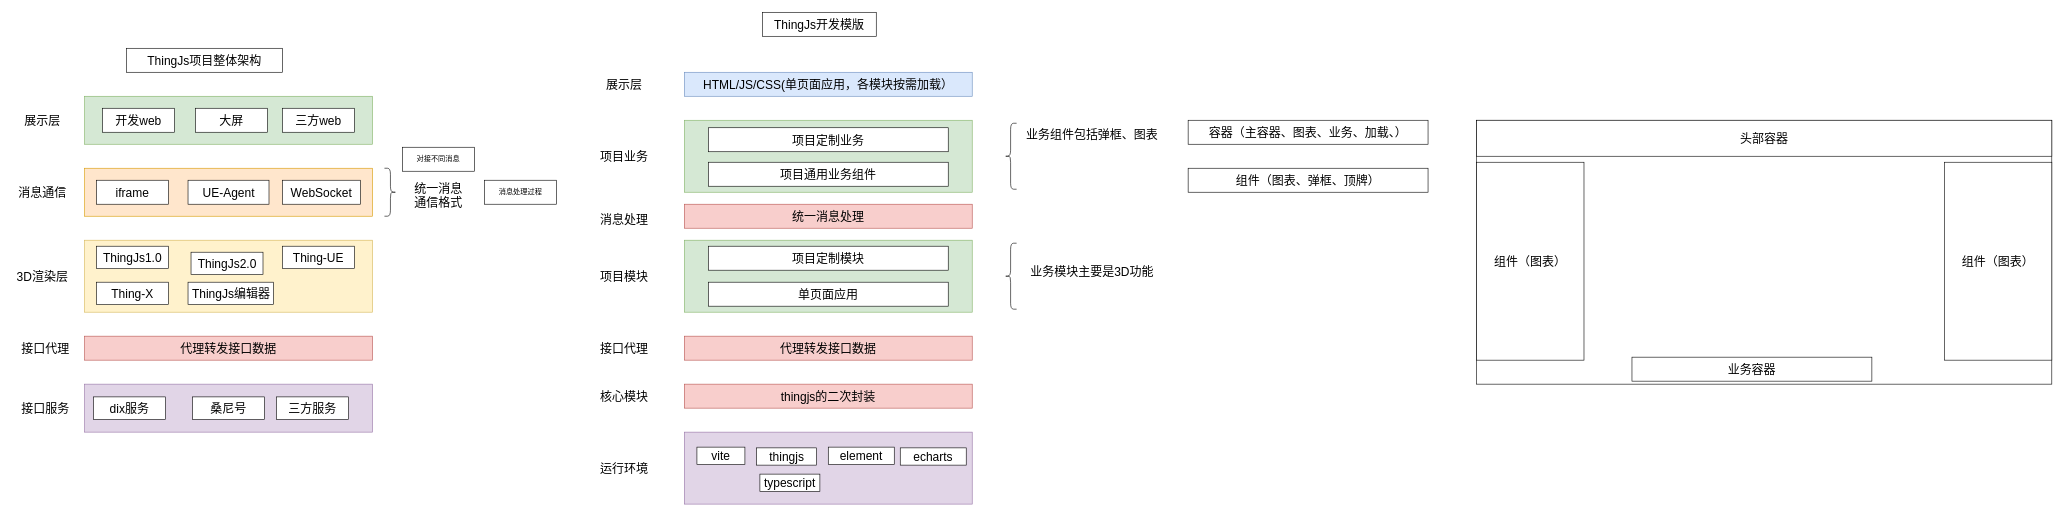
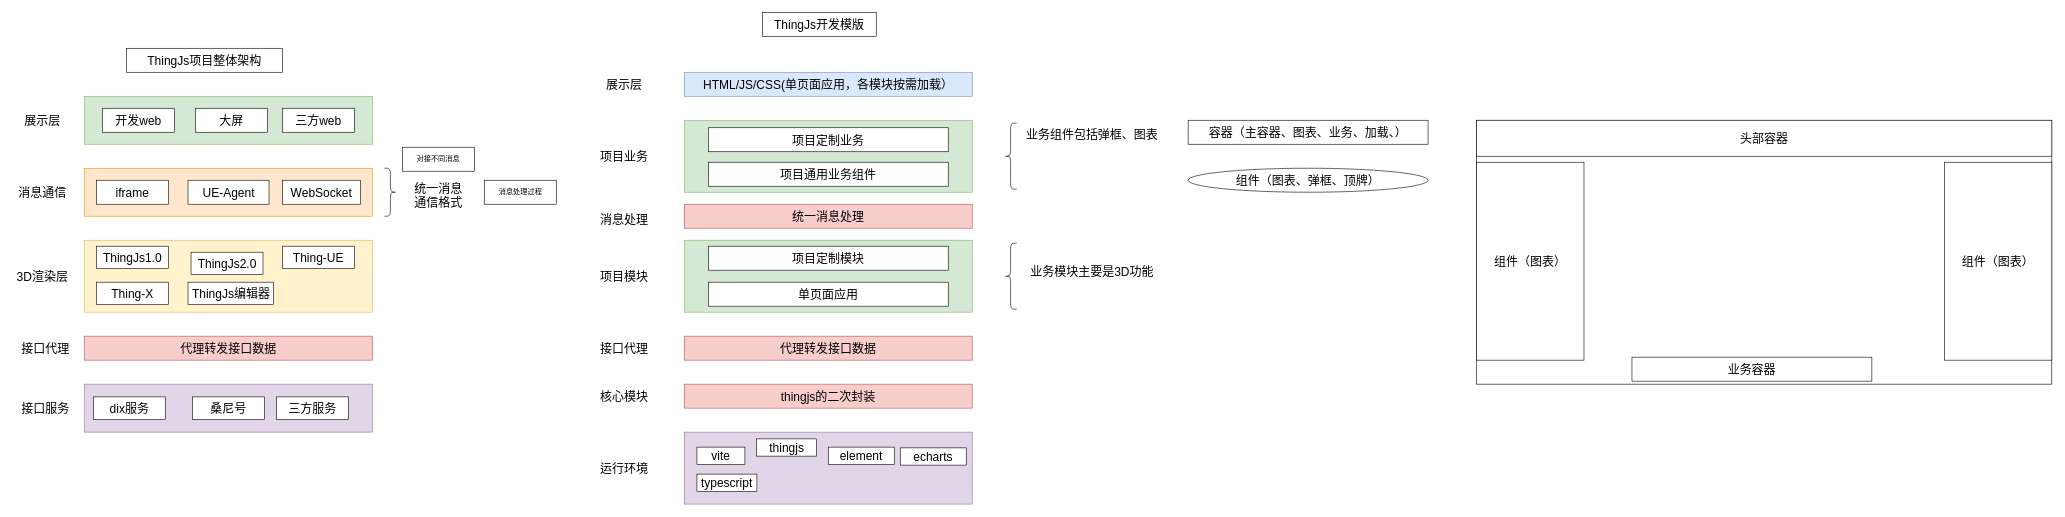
  <mxCell id="0" />
  <mxCell id="1" parent="0" />
  <mxCell id="2" value="" style="rounded=0;whiteSpace=wrap;html=1;fontSize=20;fillColor=#d5e8d4;strokeColor=#82b366;" vertex="1" parent="1"><mxGeometry x="1140" y="200" width="480" height="120" as="geometry" /></mxCell>
  <mxCell id="3" value="" style="rounded=0;whiteSpace=wrap;html=1;fontSize=20;fillColor=#d5e8d4;strokeColor=#82b366;" vertex="1" parent="1"><mxGeometry x="140" y="160" width="480" height="80" as="geometry" /></mxCell>
  <mxCell id="4" value="" style="rounded=0;whiteSpace=wrap;html=1;fontSize=20;fillColor=#ffe6cc;strokeColor=#d79b00;" vertex="1" parent="1"><mxGeometry x="140" y="280" width="480" height="80" as="geometry" /></mxCell>
  <mxCell id="5" value="开发web" style="rounded=0;whiteSpace=wrap;html=1;fontSize=20;" vertex="1" parent="1"><mxGeometry x="170" y="180" width="120" height="40" as="geometry" /></mxCell>
  <mxCell id="6" value="展示层" style="text;html=1;strokeColor=none;fillColor=none;align=center;verticalAlign=middle;whiteSpace=wrap;rounded=0;fontSize=20;" vertex="1" parent="1"><mxGeometry x="20" y="185" width="100" height="30" as="geometry" /></mxCell>
  <mxCell id="7" value="3D渲染层" style="text;html=1;strokeColor=none;fillColor=none;align=center;verticalAlign=middle;whiteSpace=wrap;rounded=0;fontSize=20;" vertex="1" parent="1"><mxGeometry x="20" y="445" width="100" height="30" as="geometry" /></mxCell>
  <mxCell id="8" value="接口代理" style="text;html=1;strokeColor=none;fillColor=none;align=center;verticalAlign=middle;whiteSpace=wrap;rounded=0;fontSize=20;" vertex="1" parent="1"><mxGeometry x="20" y="565" width="110" height="30" as="geometry" /></mxCell>
  <mxCell id="9" value="大屏" style="rounded=0;whiteSpace=wrap;html=1;fontSize=20;" vertex="1" parent="1"><mxGeometry x="325" y="180" width="120" height="40" as="geometry" /></mxCell>
  <mxCell id="10" value="三方web" style="rounded=0;whiteSpace=wrap;html=1;fontSize=20;" vertex="1" parent="1"><mxGeometry x="470" y="180" width="120" height="40" as="geometry" /></mxCell>
  <mxCell id="11" value="iframe" style="rounded=0;whiteSpace=wrap;html=1;fontSize=20;" vertex="1" parent="1"><mxGeometry x="160" y="300" width="120" height="40" as="geometry" /></mxCell>
  <mxCell id="12" value="UE-Agent" style="rounded=0;whiteSpace=wrap;html=1;fontSize=20;" vertex="1" parent="1"><mxGeometry x="312.5" y="300" width="135" height="40" as="geometry" /></mxCell>
  <mxCell id="13" value="" style="rounded=0;whiteSpace=wrap;html=1;fontSize=20;fillColor=#fff2cc;strokeColor=#d6b656;" vertex="1" parent="1"><mxGeometry x="140" y="400" width="480" height="120" as="geometry" /></mxCell>
  <mxCell id="14" value="消息通信" style="text;html=1;strokeColor=none;fillColor=none;align=center;verticalAlign=middle;whiteSpace=wrap;rounded=0;fontSize=20;" vertex="1" parent="1"><mxGeometry x="20" y="305" width="100" height="30" as="geometry" /></mxCell>
  <mxCell id="15" value="ThingJs1.0" style="rounded=0;whiteSpace=wrap;html=1;fontSize=20;" vertex="1" parent="1"><mxGeometry x="160" y="410" width="120" height="37.5" as="geometry" /></mxCell>
  <mxCell id="16" value="ThingJs2.0" style="rounded=0;whiteSpace=wrap;html=1;fontSize=20;" vertex="1" parent="1"><mxGeometry x="317.5" y="420" width="120" height="37.5" as="geometry" /></mxCell>
  <mxCell id="17" value="Thing-UE" style="rounded=0;whiteSpace=wrap;html=1;fontSize=20;" vertex="1" parent="1"><mxGeometry x="470" y="410" width="120" height="37.5" as="geometry" /></mxCell>
  <mxCell id="18" value="" style="shape=curlyBracket;whiteSpace=wrap;html=1;rounded=1;flipH=1;labelPosition=right;verticalLabelPosition=middle;align=left;verticalAlign=middle;" vertex="1" parent="1"><mxGeometry x="640" y="280" width="20" height="80" as="geometry" /></mxCell>
  <mxCell id="19" value="统一消息&lt;br&gt;通信格式" style="text;html=1;strokeColor=none;fillColor=none;align=center;verticalAlign=middle;whiteSpace=wrap;rounded=0;fontSize=20;" vertex="1" parent="1"><mxGeometry x="670" y="295" width="120" height="60" as="geometry" /></mxCell>
  <mxCell id="20" value="接口服务" style="text;html=1;strokeColor=none;fillColor=none;align=center;verticalAlign=middle;whiteSpace=wrap;rounded=0;fontSize=20;" vertex="1" parent="1"><mxGeometry x="20" y="665" width="110" height="30" as="geometry" /></mxCell>
  <mxCell id="21" value="" style="rounded=0;whiteSpace=wrap;html=1;fontSize=20;fillColor=#e1d5e7;strokeColor=#9673a6;" vertex="1" parent="1"><mxGeometry x="140" y="640" width="480" height="80" as="geometry" /></mxCell>
  <mxCell id="22" value="dix服务" style="rounded=0;whiteSpace=wrap;html=1;fontSize=20;" vertex="1" parent="1"><mxGeometry x="155" y="661.25" width="120" height="37.5" as="geometry" /></mxCell>
  <mxCell id="23" value="桑尼号" style="rounded=0;whiteSpace=wrap;html=1;fontSize=20;" vertex="1" parent="1"><mxGeometry x="320" y="661.25" width="120" height="37.5" as="geometry" /></mxCell>
  <mxCell id="24" value="三方服务" style="rounded=0;whiteSpace=wrap;html=1;fontSize=20;" vertex="1" parent="1"><mxGeometry x="460" y="661.25" width="120" height="37.5" as="geometry" /></mxCell>
  <mxCell id="25" value="代理转发接口数据" style="rounded=0;whiteSpace=wrap;html=1;fontSize=20;fillColor=#f8cecc;strokeColor=#b85450;" vertex="1" parent="1"><mxGeometry x="140" y="560" width="480" height="40" as="geometry" /></mxCell>
  <mxCell id="26" value="WebSocket" style="rounded=0;whiteSpace=wrap;html=1;fontSize=20;" vertex="1" parent="1"><mxGeometry x="470" y="300" width="130" height="40" as="geometry" /></mxCell>
  <mxCell id="27" value="ThingJs开发模版" style="rounded=0;whiteSpace=wrap;html=1;fontSize=20;" vertex="1" parent="1"><mxGeometry x="1270" y="20" width="190" height="40" as="geometry" /></mxCell>
  <mxCell id="28" value="项目定制业务" style="rounded=0;whiteSpace=wrap;html=1;fontSize=20;" vertex="1" parent="1"><mxGeometry x="1180" y="212.5" width="400" height="40" as="geometry" /></mxCell>
  <mxCell id="29" value="项目通用业务组件" style="rounded=0;whiteSpace=wrap;html=1;fontSize=20;" vertex="1" parent="1"><mxGeometry x="1180" y="270" width="400" height="40" as="geometry" /></mxCell>
  <mxCell id="30" value="消息处理" style="text;html=1;strokeColor=none;fillColor=none;align=center;verticalAlign=middle;whiteSpace=wrap;rounded=0;fontSize=20;" vertex="1" parent="1"><mxGeometry x="980" y="350" width="120" height="30" as="geometry" /></mxCell>
  <mxCell id="31" value="核心模块" style="text;html=1;strokeColor=none;fillColor=none;align=center;verticalAlign=middle;whiteSpace=wrap;rounded=0;fontSize=20;" vertex="1" parent="1"><mxGeometry x="980" y="645" width="120" height="30" as="geometry" /></mxCell>
  <mxCell id="32" value="运行环境" style="text;html=1;strokeColor=none;fillColor=none;align=center;verticalAlign=middle;whiteSpace=wrap;rounded=0;fontSize=20;" vertex="1" parent="1"><mxGeometry x="980" y="760" width="120" height="40" as="geometry" /></mxCell>
  <mxCell id="33" value="项目业务" style="text;html=1;strokeColor=none;fillColor=none;align=center;verticalAlign=middle;whiteSpace=wrap;rounded=0;fontSize=20;" vertex="1" parent="1"><mxGeometry x="980" y="240" width="120" height="40" as="geometry" /></mxCell>
  <mxCell id="34" value="展示层" style="text;html=1;strokeColor=none;fillColor=none;align=center;verticalAlign=middle;whiteSpace=wrap;rounded=0;fontSize=20;" vertex="1" parent="1"><mxGeometry x="980" y="120" width="120" height="40" as="geometry" /></mxCell>
  <mxCell id="35" value="thingjs的二次封装" style="rounded=0;whiteSpace=wrap;html=1;fontSize=20;fillColor=#f8cecc;strokeColor=#b85450;" vertex="1" parent="1"><mxGeometry x="1140" y="640" width="480" height="40" as="geometry" /></mxCell>
  <mxCell id="36" value="" style="rounded=0;whiteSpace=wrap;html=1;fontSize=20;fillColor=#e1d5e7;strokeColor=#9673a6;" vertex="1" parent="1"><mxGeometry x="1140" y="720" width="480" height="120" as="geometry" /></mxCell>
  <mxCell id="37" value="vite" style="rounded=0;whiteSpace=wrap;html=1;fontSize=20;" vertex="1" parent="1"><mxGeometry x="1161" y="745" width="80" height="28.75" as="geometry" /></mxCell>
- <mxCell id="38" value="thingjs" style="rounded=0;whiteSpace=wrap;html=1;fontSize=20;" vertex="1" parent="1"><mxGeometry x="1260.5" y="746.25" width="100" height="28.75" as="geometry" /></mxCell>
+ <mxCell id="38" value="thingjs" style="rounded=0;whiteSpace=wrap;html=1;fontSize=20;" vertex="1" parent="1"><mxGeometry x="1260.5" y="731.25" width="100" height="28.75" as="geometry" /></mxCell>
  <mxCell id="39" value="element" style="rounded=0;whiteSpace=wrap;html=1;fontSize=20;" vertex="1" parent="1"><mxGeometry x="1380" y="745" width="110" height="28.75" as="geometry" /></mxCell>
  <mxCell id="40" value="HTML/JS/CSS(单页面应用，各模块按需加载）" style="rounded=0;whiteSpace=wrap;html=1;fontSize=20;fillColor=#dae8fc;strokeColor=#6c8ebf;" vertex="1" parent="1"><mxGeometry x="1140" y="120" width="480" height="40" as="geometry" /></mxCell>
  <mxCell id="41" value="ThingJs编辑器" style="rounded=0;whiteSpace=wrap;html=1;fontSize=20;" vertex="1" parent="1"><mxGeometry x="312.5" y="470" width="142.5" height="37.5" as="geometry" /></mxCell>
  <mxCell id="42" value="ThingJs项目整体架构" style="rounded=0;whiteSpace=wrap;html=1;fontSize=20;" vertex="1" parent="1"><mxGeometry x="210" y="80" width="260" height="40" as="geometry" /></mxCell>
  <mxCell id="43" value="" style="shape=curlyBracket;whiteSpace=wrap;html=1;rounded=1;labelPosition=left;verticalLabelPosition=middle;align=right;verticalAlign=middle;" vertex="1" parent="1"><mxGeometry x="1674" y="205" width="20" height="110" as="geometry" /></mxCell>
  <mxCell id="44" value="业务组件包括弹框、图表" style="text;html=1;strokeColor=none;fillColor=none;align=center;verticalAlign=middle;whiteSpace=wrap;rounded=0;fontSize=20;" vertex="1" parent="1"><mxGeometry x="1700" y="200" width="240" height="45" as="geometry" /></mxCell>
  <mxCell id="45" value="" style="rounded=0;whiteSpace=wrap;html=1;fontSize=20;fillColor=#d5e8d4;strokeColor=#82b366;" vertex="1" parent="1"><mxGeometry x="1140" y="400" width="480" height="120" as="geometry" /></mxCell>
  <mxCell id="46" value="项目定制模块" style="rounded=0;whiteSpace=wrap;html=1;fontSize=20;" vertex="1" parent="1"><mxGeometry x="1180" y="410" width="400" height="40" as="geometry" /></mxCell>
  <mxCell id="47" value="单页面应用" style="rounded=0;whiteSpace=wrap;html=1;fontSize=20;" vertex="1" parent="1"><mxGeometry x="1180" y="470" width="400" height="40" as="geometry" /></mxCell>
  <mxCell id="48" value="项目模块" style="text;html=1;strokeColor=none;fillColor=none;align=center;verticalAlign=middle;whiteSpace=wrap;rounded=0;fontSize=20;" vertex="1" parent="1"><mxGeometry x="980" y="440" width="120" height="40" as="geometry" /></mxCell>
  <mxCell id="49" value="" style="shape=curlyBracket;whiteSpace=wrap;html=1;rounded=1;labelPosition=left;verticalLabelPosition=middle;align=right;verticalAlign=middle;" vertex="1" parent="1"><mxGeometry x="1674" y="405" width="20" height="110" as="geometry" /></mxCell>
  <mxCell id="50" value="业务模块主要是3D功能" style="text;html=1;strokeColor=none;fillColor=none;align=center;verticalAlign=middle;whiteSpace=wrap;rounded=0;fontSize=20;" vertex="1" parent="1"><mxGeometry x="1700" y="430" width="240" height="45" as="geometry" /></mxCell>
  <mxCell id="51" value="echarts" style="rounded=0;whiteSpace=wrap;html=1;fontSize=20;" vertex="1" parent="1"><mxGeometry x="1500" y="746.25" width="110" height="28.75" as="geometry" /></mxCell>
- <mxCell id="52" value="typescript" style="rounded=0;whiteSpace=wrap;html=1;fontSize=20;" vertex="1" parent="1"><mxGeometry x="1266" y="790" width="100" height="28.75" as="geometry" /></mxCell>
+ <mxCell id="52" value="typescript" style="rounded=0;whiteSpace=wrap;html=1;fontSize=20;" vertex="1" parent="1"><mxGeometry x="1161" y="790" width="100" height="28.75" as="geometry" /></mxCell>
  <mxCell id="53" value="统一消息处理" style="rounded=0;whiteSpace=wrap;html=1;fontSize=20;fillColor=#f8cecc;strokeColor=#b85450;" vertex="1" parent="1"><mxGeometry x="1140" y="340" width="480" height="40" as="geometry" /></mxCell>
- <mxCell id="54" value="组件（图表、弹框、顶牌）" style="rounded=0;whiteSpace=wrap;html=1;fontSize=20;" vertex="1" parent="1"><mxGeometry x="1980" y="280" width="400" height="40" as="geometry" /></mxCell>
+ <mxCell id="54" value="组件（图表、弹框、顶牌）" style="ellipse;whiteSpace=wrap;html=1;fontSize=20;" vertex="1" parent="1"><mxGeometry x="1980" y="280" width="400" height="40" as="geometry" /></mxCell>
  <mxCell id="55" value="容器（主容器、图表、业务、加载、）" style="rounded=0;whiteSpace=wrap;html=1;fontSize=20;" vertex="1" parent="1"><mxGeometry x="1980" y="200" width="400" height="40" as="geometry" /></mxCell>
  <mxCell id="56" value="" style="rounded=0;whiteSpace=wrap;html=1;" vertex="1" parent="1"><mxGeometry x="2461" y="200" width="959" height="440" as="geometry" /></mxCell>
  <mxCell id="57" value="头部容器" style="rounded=0;whiteSpace=wrap;html=1;fontSize=20;" vertex="1" parent="1"><mxGeometry x="2461" y="200" width="959" height="60" as="geometry" /></mxCell>
  <mxCell id="58" value="组件（图表）" style="rounded=0;whiteSpace=wrap;html=1;fontSize=20;" vertex="1" parent="1"><mxGeometry x="2461" y="270" width="179" height="330" as="geometry" /></mxCell>
  <mxCell id="59" value="组件（图表）" style="rounded=0;whiteSpace=wrap;html=1;fontSize=20;" vertex="1" parent="1"><mxGeometry x="3241" y="270" width="179" height="330" as="geometry" /></mxCell>
  <mxCell id="60" value="业务容器" style="rounded=0;whiteSpace=wrap;html=1;fontSize=20;" vertex="1" parent="1"><mxGeometry x="2720" y="595" width="400" height="40" as="geometry" /></mxCell>
  <mxCell id="61" value="接口代理" style="text;html=1;strokeColor=none;fillColor=none;align=center;verticalAlign=middle;whiteSpace=wrap;rounded=0;fontSize=20;" vertex="1" parent="1"><mxGeometry x="980" y="560" width="120" height="40" as="geometry" /></mxCell>
  <mxCell id="62" value="代理转发接口数据" style="rounded=0;whiteSpace=wrap;html=1;fontSize=20;fillColor=#f8cecc;strokeColor=#b85450;" vertex="1" parent="1"><mxGeometry x="1140" y="560" width="480" height="40" as="geometry" /></mxCell>
  <mxCell id="63" value="Thing-X" style="rounded=0;whiteSpace=wrap;html=1;fontSize=20;" vertex="1" parent="1"><mxGeometry x="160" y="470" width="120" height="37.5" as="geometry" /></mxCell>
  <mxCell id="64" value="消息处理过程" style="rounded=0;whiteSpace=wrap;html=1;" vertex="1" parent="1"><mxGeometry x="807" y="300" width="120" height="40" as="geometry" /></mxCell>
  <mxCell id="65" value="对接不同消息" style="rounded=0;whiteSpace=wrap;html=1;" vertex="1" parent="1"><mxGeometry x="670" y="245" width="120" height="40" as="geometry" /></mxCell>
